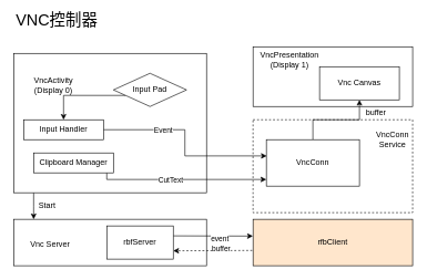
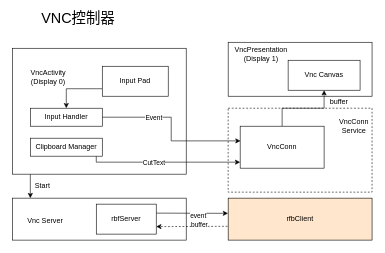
  <mxCell id="0" />
  <mxCell id="1" parent="0" />
  <mxCell id="2" value="" style="rounded=0;whiteSpace=wrap;html=1;dashed=1;" vertex="1" parent="1"><mxGeometry x="380" y="180" width="240" height="140" as="geometry" /></mxCell>
  <mxCell id="3" value="" style="rounded=0;whiteSpace=wrap;html=1;" vertex="1" parent="1"><mxGeometry x="380" y="70" width="240" height="90" as="geometry" /></mxCell>
- <mxCell id="4" value="&lt;font style=&quot;font-size: 24px&quot;&gt;VNC控制器&lt;/font&gt;" style="text;html=1;strokeColor=none;fillColor=none;align=center;verticalAlign=middle;whiteSpace=wrap;rounded=0;" vertex="1" parent="1"><mxGeometry x="20" y="20" width="130" height="20" as="geometry" /></mxCell>
+ <mxCell id="4" value="&lt;font style=&quot;font-size: 24px&quot;&gt;VNC控制器&lt;/font&gt;" style="text;html=1;strokeColor=none;fillColor=none;align=center;verticalAlign=middle;whiteSpace=wrap;rounded=0;" vertex="1" parent="1"><mxGeometry x="65" y="20" width="130" height="20" as="geometry" /></mxCell>
  <mxCell id="5" style="edgeStyle=orthogonalEdgeStyle;rounded=0;orthogonalLoop=1;jettySize=auto;html=1;" edge="1" parent="1" source="6" target="7"><mxGeometry relative="1" as="geometry"><Array as="points"><mxPoint x="50" y="310" /><mxPoint x="50" y="310" /></Array></mxGeometry></mxCell>
  <mxCell id="6" value="" style="rounded=0;whiteSpace=wrap;html=1;" vertex="1" parent="1"><mxGeometry x="20" y="80" width="290" height="210" as="geometry" /></mxCell>
  <mxCell id="7" value="" style="rounded=0;whiteSpace=wrap;html=1;" vertex="1" parent="1"><mxGeometry x="20" y="330" width="290" height="70" as="geometry" /></mxCell>
  <mxCell id="8" style="edgeStyle=none;rounded=0;orthogonalLoop=1;jettySize=auto;html=1;entryX=1;entryY=0.75;entryDx=0;entryDy=0;exitX=-0.005;exitY=0.671;exitDx=0;exitDy=0;exitPerimeter=0;dashed=1;" edge="1" parent="1" source="10" target="20"><mxGeometry relative="1" as="geometry" /></mxCell>
  <mxCell id="9" value="buffer" style="edgeLabel;html=1;align=center;verticalAlign=middle;resizable=0;points=[];" vertex="1" connectable="0" parent="8"><mxGeometry x="-0.201" y="-4" relative="1" as="geometry"><mxPoint as="offset" /></mxGeometry></mxCell>
  <mxCell id="10" value="rfbClient" style="rounded=0;whiteSpace=wrap;html=1;fillColor=#ffe6cc;" vertex="1" parent="1"><mxGeometry x="380" y="330" width="240" height="70" as="geometry" /></mxCell>
  <mxCell id="11" style="edgeStyle=orthogonalEdgeStyle;rounded=0;orthogonalLoop=1;jettySize=auto;html=1;entryX=0.5;entryY=1;entryDx=0;entryDy=0;" edge="1" parent="1" source="12" target="13"><mxGeometry relative="1" as="geometry" /></mxCell>
  <mxCell id="12" value="VncConn" style="rounded=0;whiteSpace=wrap;html=1;" vertex="1" parent="1"><mxGeometry x="400" y="210" width="140" height="70" as="geometry" /></mxCell>
  <mxCell id="13" value="Vnc Canvas" style="rounded=0;whiteSpace=wrap;html=1;" vertex="1" parent="1"><mxGeometry x="480" y="100" width="120" height="50" as="geometry" /></mxCell>
  <mxCell id="14" value="VncActivity&lt;br&gt;(Display 0)" style="text;html=1;strokeColor=none;fillColor=none;align=center;verticalAlign=middle;whiteSpace=wrap;rounded=0;" vertex="1" parent="1"><mxGeometry x="40" y="105" width="80" height="45" as="geometry" /></mxCell>
  <mxCell id="15" value="VncPresentation&lt;br&gt;(Display 1)" style="text;html=1;strokeColor=none;fillColor=none;align=center;verticalAlign=middle;whiteSpace=wrap;rounded=0;" vertex="1" parent="1"><mxGeometry x="390" y="80" width="90" height="20" as="geometry" /></mxCell>
  <mxCell id="16" value="buffer" style="text;html=1;strokeColor=none;fillColor=none;align=center;verticalAlign=middle;whiteSpace=wrap;rounded=0;" vertex="1" parent="1"><mxGeometry x="540" y="160" width="50" height="20" as="geometry" /></mxCell>
  <mxCell id="17" value="VncConn&lt;br&gt;Service" style="text;html=1;strokeColor=none;fillColor=none;align=center;verticalAlign=middle;whiteSpace=wrap;rounded=0;" vertex="1" parent="1"><mxGeometry x="570" y="200" width="40" height="20" as="geometry" /></mxCell>
  <mxCell id="18" style="rounded=0;orthogonalLoop=1;jettySize=auto;html=1;entryX=-0.001;entryY=0.362;entryDx=0;entryDy=0;entryPerimeter=0;" edge="1" parent="1" target="10"><mxGeometry relative="1" as="geometry"><mxPoint x="260" y="355" as="sourcePoint" /></mxGeometry></mxCell>
  <mxCell id="19" value="event" style="edgeLabel;html=1;align=center;verticalAlign=middle;resizable=0;points=[];" vertex="1" connectable="0" parent="18"><mxGeometry x="0.164" y="-3" relative="1" as="geometry"><mxPoint as="offset" /></mxGeometry></mxCell>
  <mxCell id="20" value="rbfServer" style="rounded=0;whiteSpace=wrap;html=1;" vertex="1" parent="1"><mxGeometry x="160" y="340" width="100" height="50" as="geometry" /></mxCell>
  <mxCell id="21" value="Vnc Server" style="text;html=1;strokeColor=none;fillColor=none;align=center;verticalAlign=middle;whiteSpace=wrap;rounded=0;" vertex="1" parent="1"><mxGeometry x="40" y="355" width="70" height="25" as="geometry" /></mxCell>
  <mxCell id="22" style="edgeStyle=orthogonalEdgeStyle;rounded=0;orthogonalLoop=1;jettySize=auto;html=1;exitX=0;exitY=0.75;exitDx=0;exitDy=0;" edge="1" parent="1" source="23" target="26"><mxGeometry relative="1" as="geometry" /></mxCell>
- <mxCell id="23" value="Input Pad" style="rhombus;whiteSpace=wrap;html=1;" vertex="1" parent="1"><mxGeometry x="170" y="110" width="110" height="50" as="geometry" /></mxCell>
+ <mxCell id="23" value="Input Pad" style="rounded=0;whiteSpace=wrap;html=1;" vertex="1" parent="1"><mxGeometry x="170" y="110" width="110" height="50" as="geometry" /></mxCell>
  <mxCell id="24" style="edgeStyle=orthogonalEdgeStyle;rounded=0;orthogonalLoop=1;jettySize=auto;html=1;entryX=0.004;entryY=0.35;entryDx=0;entryDy=0;entryPerimeter=0;" edge="1" parent="1" source="26" target="12"><mxGeometry relative="1" as="geometry" /></mxCell>
  <mxCell id="25" value="Event" style="edgeLabel;html=1;align=center;verticalAlign=middle;resizable=0;points=[];" vertex="1" connectable="0" parent="24"><mxGeometry x="-0.373" relative="1" as="geometry"><mxPoint as="offset" /></mxGeometry></mxCell>
- <mxCell id="26" value="Input Handler" style="rounded=0;whiteSpace=wrap;html=1;" vertex="1" parent="1"><mxGeometry x="35" y="180" width="120" height="30" as="geometry" /></mxCell>
+ <mxCell id="26" value="Input Handler" style="rounded=0;whiteSpace=wrap;html=1;" vertex="1" parent="1"><mxGeometry x="50" y="180" width="120" height="30" as="geometry" /></mxCell>
  <mxCell id="27" style="edgeStyle=orthogonalEdgeStyle;rounded=0;orthogonalLoop=1;jettySize=auto;html=1;" edge="1" parent="1" source="29"><mxGeometry relative="1" as="geometry"><mxPoint x="400" y="270" as="targetPoint" /><Array as="points"><mxPoint x="160" y="270" /><mxPoint x="400" y="270" /></Array></mxGeometry></mxCell>
  <mxCell id="28" value="CutText" style="edgeLabel;html=1;align=center;verticalAlign=middle;resizable=0;points=[];" vertex="1" connectable="0" parent="27"><mxGeometry x="-0.157" y="-1" relative="1" as="geometry"><mxPoint as="offset" /></mxGeometry></mxCell>
  <mxCell id="29" value="Clipboard Manager" style="rounded=0;whiteSpace=wrap;html=1;" vertex="1" parent="1"><mxGeometry x="50" y="230" width="120" height="30" as="geometry" /></mxCell>
  <mxCell id="30" value="Start" style="text;html=1;align=center;verticalAlign=middle;resizable=0;points=[];autosize=1;" vertex="1" parent="1"><mxGeometry x="50" y="300" width="40" height="20" as="geometry" /></mxCell>
